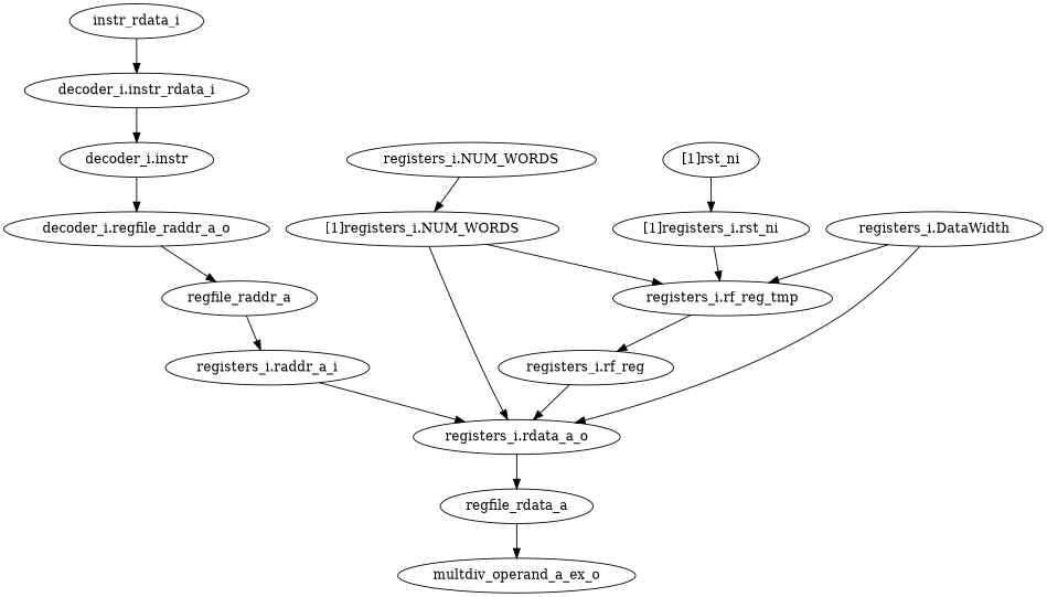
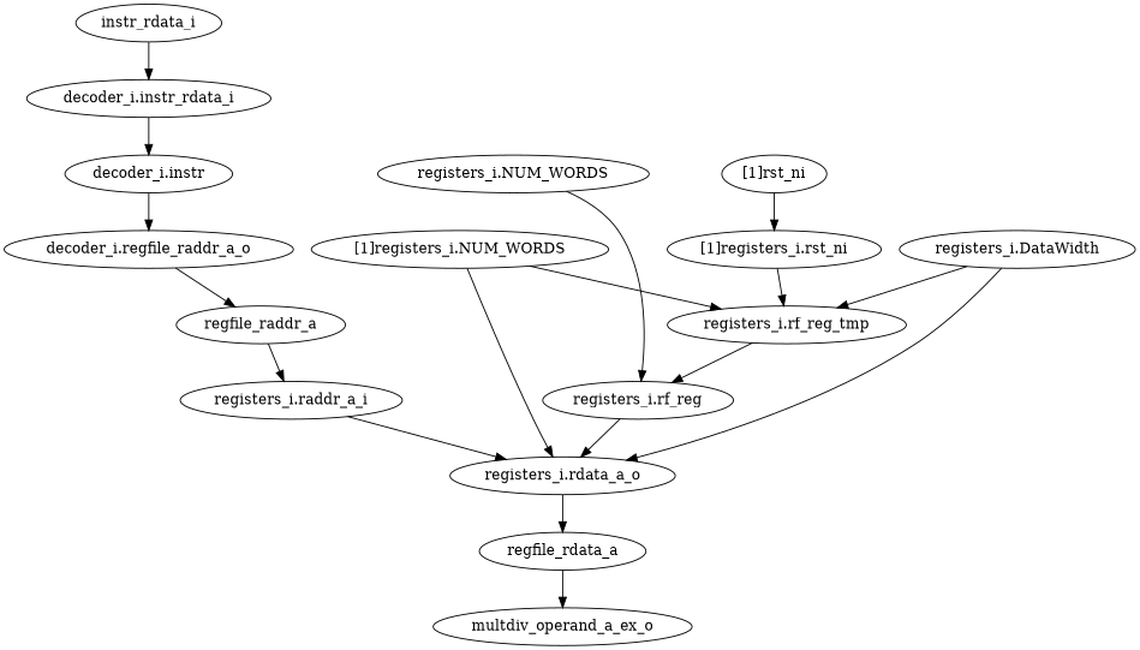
  strict digraph {
    node [complexity=25 importance=0.0137777121928 rank=0.000270151219466]
    instr_rdata_i [complexity=29 importance=0.0202420942774 rank=0.000698003250946]
    "decoder_i.instr_rdata_i" [complexity=29 importance=0.018746131587 rank=0.000646418330587]
    "decoder_i.instr" [complexity=27 importance=0.0168761698056 rank=0.000625043326132]
    "decoder_i.regfile_raddr_a_o" [importance=0.0144452392355 rank=0.000577809569418]
    multdiv_operand_a_ex_o [complexity=0 importance=0.00205423864589 rank=0.0]
    "registers_i.rf_reg_tmp" [complexity=51 importance=0.0147594523447 rank=0.000289401026367]
    "registers_i.rf_reg" [importance=0.0122817495023 rank=0.000491269980094]
    "registers_i.rdata_a_o" [complexity=2 importance=0.00911065458752 rank=0.00455532729376]
    regfile_rdata_a [complexity=2 importance=0.00540373700072 rank=0.00270186850036]
    regfile_raddr_a [importance=0.0129453044938 rank=0.000517812179752]
    "registers_i.raddr_a_i" [importance=0.0110743495932 rank=0.000442973983728]
    "[1]registers_i.rst_ni" [complexity=52 importance=0.0163489148079 rank=0.000314402207844]
    "registers_i.NUM_WORDS" [complexity=51]
    "[1]registers_i.NUM_WORDS" [complexity=55 importance=0.0162554150352 rank=0.000295553000639]
    "registers_i.DataWidth" [complexity=51]
    "[1]rst_ni" [complexity=52 importance=0.0178448774983 rank=0.000343170721122]
    instr_rdata_i -> "decoder_i.instr_rdata_i"
    "decoder_i.instr_rdata_i" -> "decoder_i.instr"
    "decoder_i.instr" -> "decoder_i.regfile_raddr_a_o"
    "decoder_i.regfile_raddr_a_o" -> regfile_raddr_a
    "registers_i.rf_reg_tmp" -> "registers_i.rf_reg"
    "registers_i.rf_reg" -> "registers_i.rdata_a_o"
    "registers_i.rdata_a_o" -> regfile_rdata_a
    regfile_rdata_a -> multdiv_operand_a_ex_o
    regfile_raddr_a -> "registers_i.raddr_a_i"
    "registers_i.raddr_a_i" -> "registers_i.rdata_a_o"
    "[1]registers_i.rst_ni" -> "registers_i.rf_reg_tmp"
-   "registers_i.NUM_WORDS" -> "[1]registers_i.NUM_WORDS"
+   "registers_i.NUM_WORDS" -> "registers_i.rf_reg"
    "[1]registers_i.NUM_WORDS" -> "registers_i.rf_reg_tmp"
    "[1]registers_i.NUM_WORDS" -> "registers_i.rdata_a_o"
    "registers_i.DataWidth" -> "registers_i.rf_reg_tmp"
    "registers_i.DataWidth" -> "registers_i.rdata_a_o"
    "[1]rst_ni" -> "[1]registers_i.rst_ni"
  }
